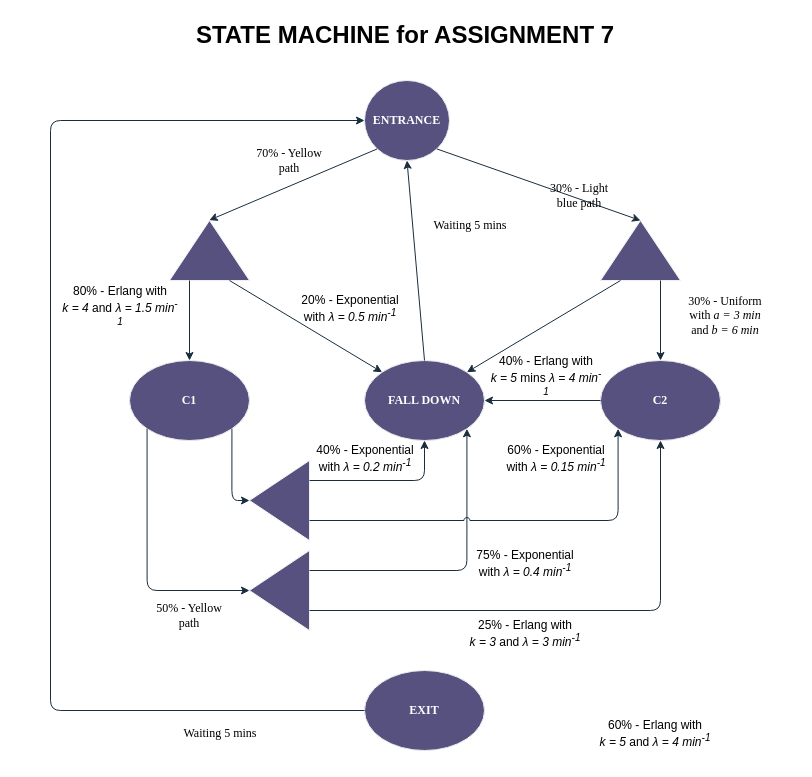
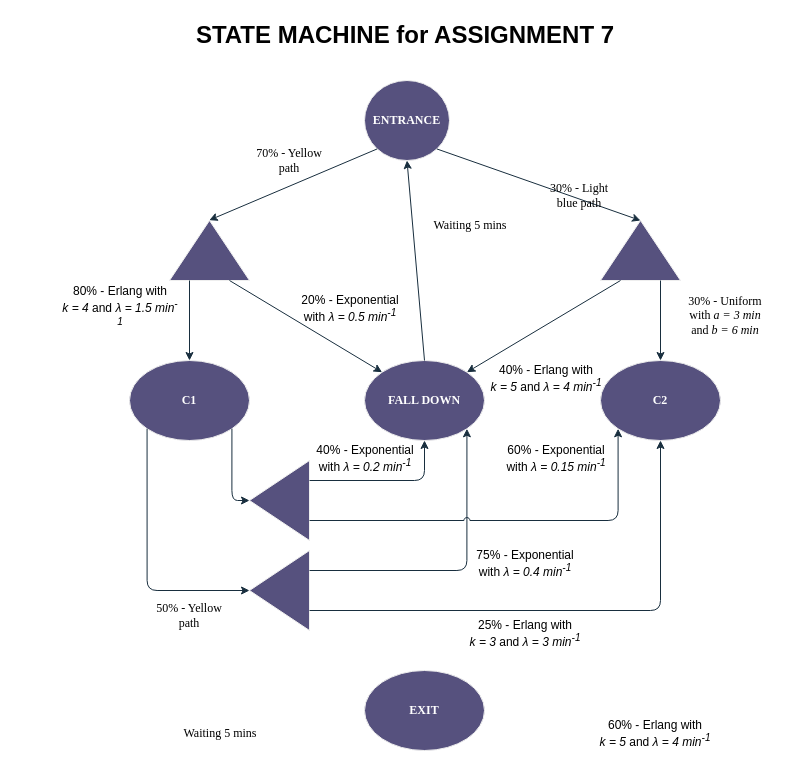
  <mxCell id="0" />
  <mxCell id="1" parent="0" />
  <mxCell id="2" value="&lt;b&gt;&lt;font face=&quot;Verdana&quot;&gt;ENTRANCE&lt;/font&gt;&lt;/b&gt;" style="ellipse;whiteSpace=wrap;html=1;rounded=1;labelBackgroundColor=none;fillColor=#56517E;strokeColor=#EEEEEE;fontColor=#FFFFFF;" parent="1" vertex="1"><mxGeometry x="364" y="80" width="85" height="80" as="geometry" /></mxCell>
  <mxCell id="3" value="&lt;b&gt;&lt;font face=&quot;Verdana&quot;&gt;C2&lt;/font&gt;&lt;/b&gt;" style="ellipse;whiteSpace=wrap;html=1;rounded=1;labelBackgroundColor=none;fillColor=#56517E;strokeColor=#EEEEEE;fontColor=#FFFFFF;flipV=0;flipH=0;direction=east;" parent="1" vertex="1"><mxGeometry x="600" y="360" width="120" height="80" as="geometry" /></mxCell>
  <mxCell id="4" value="&lt;b&gt;&lt;font face=&quot;Verdana&quot;&gt;C1&lt;/font&gt;&lt;/b&gt;" style="ellipse;whiteSpace=wrap;html=1;rounded=1;labelBackgroundColor=none;fillColor=#56517E;strokeColor=#EEEEEE;fontColor=#FFFFFF;flipV=0;flipH=0;direction=east;" parent="1" vertex="1"><mxGeometry x="129" y="360" width="120" height="80" as="geometry" /></mxCell>
  <mxCell id="5" value="&lt;font face=&quot;Verdana&quot;&gt;&lt;b&gt;EXIT&lt;/b&gt;&lt;/font&gt;" style="ellipse;whiteSpace=wrap;html=1;rounded=1;labelBackgroundColor=none;fillColor=#56517E;strokeColor=#EEEEEE;fontColor=#FFFFFF;" parent="1" vertex="1"><mxGeometry x="364" y="670" width="120" height="80" as="geometry" /></mxCell>
  <mxCell id="6" value="&lt;font face=&quot;Verdana&quot;&gt;&lt;b&gt;FALL DOWN&lt;br&gt;&lt;/b&gt;&lt;/font&gt;" style="ellipse;whiteSpace=wrap;html=1;rounded=1;labelBackgroundColor=none;fillColor=#56517E;strokeColor=#EEEEEE;fontColor=#FFFFFF;flipV=0;flipH=0;direction=east;" parent="1" vertex="1"><mxGeometry x="364" y="360" width="120" height="80" as="geometry" /></mxCell>
  <mxCell id="7" value="" style="triangle;whiteSpace=wrap;html=1;strokeColor=#EEEEEE;fontColor=#FFFFFF;fillColor=#56517E;direction=north;flipV=0;flipH=0;labelBackgroundColor=none;" parent="1" vertex="1"><mxGeometry x="169" y="220" width="80" height="60" as="geometry" /></mxCell>
  <mxCell id="8" value="" style="triangle;whiteSpace=wrap;html=1;strokeColor=#EEEEEE;fontColor=#FFFFFF;fillColor=#56517E;direction=north;flipV=0;flipH=0;labelBackgroundColor=none;" parent="1" vertex="1"><mxGeometry x="600" y="220" width="80" height="60" as="geometry" /></mxCell>
  <mxCell id="9" value="" style="endArrow=classic;html=1;rounded=0;strokeColor=#182E3E;exitX=0;exitY=1;exitDx=0;exitDy=0;entryX=1.005;entryY=0.497;entryDx=0;entryDy=0;entryPerimeter=0;labelBackgroundColor=none;fontColor=default;" parent="1" source="2" target="7" edge="1"><mxGeometry width="50" height="50" relative="1" as="geometry"><mxPoint x="219" y="280" as="sourcePoint" /><mxPoint x="289" y="300" as="targetPoint" /></mxGeometry></mxCell>
  <mxCell id="10" value="" style="endArrow=classic;html=1;rounded=0;strokeColor=#182E3E;exitX=1;exitY=1;exitDx=0;exitDy=0;entryX=1;entryY=0.5;entryDx=0;entryDy=0;entryPerimeter=0;labelBackgroundColor=none;fontColor=default;" parent="1" source="2" target="8" edge="1"><mxGeometry width="50" height="50" relative="1" as="geometry"><mxPoint x="229" y="361" as="sourcePoint" /><mxPoint x="337" y="339" as="targetPoint" /></mxGeometry></mxCell>
  <mxCell id="11" value="" style="endArrow=classic;html=1;rounded=0;strokeColor=#182E3E;entryX=0;entryY=0;entryDx=0;entryDy=0;exitX=0;exitY=0.75;exitDx=0;exitDy=0;labelBackgroundColor=none;fontColor=default;" parent="1" source="7" target="6" edge="1"><mxGeometry width="50" height="50" relative="1" as="geometry"><mxPoint x="144" y="420" as="sourcePoint" /><mxPoint x="194" y="370" as="targetPoint" /></mxGeometry></mxCell>
  <mxCell id="12" value="" style="endArrow=classic;html=1;rounded=0;strokeColor=#182E3E;exitX=0;exitY=0.25;exitDx=0;exitDy=0;entryX=0.5;entryY=0;entryDx=0;entryDy=0;labelBackgroundColor=none;fontColor=default;" parent="1" source="7" target="4" edge="1"><mxGeometry width="50" height="50" relative="1" as="geometry"><mxPoint x="374" y="260" as="sourcePoint" /><mxPoint x="424" y="210" as="targetPoint" /></mxGeometry></mxCell>
  <mxCell id="13" value="&lt;font face=&quot;Verdana&quot; color=&quot;#000000&quot;&gt;70% - Yellow path&lt;/font&gt;" style="text;html=1;strokeColor=none;fillColor=none;align=center;verticalAlign=middle;whiteSpace=wrap;rounded=0;fontColor=#FFFFFF;labelBackgroundColor=none;" parent="1" vertex="1"><mxGeometry x="249" y="145" width="80" height="30" as="geometry" /></mxCell>
  <mxCell id="14" value="&lt;font face=&quot;Verdana&quot; color=&quot;#000000&quot;&gt;30% - Light blue path&lt;br&gt;&lt;/font&gt;" style="text;html=1;strokeColor=none;fillColor=none;align=center;verticalAlign=middle;whiteSpace=wrap;rounded=0;fontColor=#FFFFFF;labelBackgroundColor=none;" parent="1" vertex="1"><mxGeometry x="539" y="180" width="80" height="30" as="geometry" /></mxCell>
  <mxCell id="15" value="&lt;font color=&quot;#000000&quot;&gt;20% - Exponential &lt;br&gt;with &lt;/font&gt;&lt;font color=&quot;#000000&quot;&gt;&lt;i&gt;λ = 0.5 min&lt;sup&gt;-1&lt;br&gt;&lt;/sup&gt;&lt;/i&gt;&lt;/font&gt;" style="text;html=1;strokeColor=none;fillColor=none;align=center;verticalAlign=middle;whiteSpace=wrap;rounded=0;fontColor=#FFFFFF;flipV=0;flipH=0;direction=south;labelBackgroundColor=none;" parent="1" vertex="1"><mxGeometry x="285" y="285" width="130" height="45" as="geometry" /></mxCell>
  <mxCell id="16" value="&lt;font color=&quot;#000000&quot;&gt;80% - Erlang with &lt;br&gt;&lt;/font&gt;&lt;font color=&quot;#000000&quot;&gt;&lt;i&gt;k = 4&lt;/i&gt; and &lt;i&gt;λ = 1.5 min&lt;sup&gt;-1&lt;br&gt;&lt;/sup&gt;&lt;/i&gt;&lt;/font&gt;" style="text;html=1;strokeColor=none;fillColor=none;align=center;verticalAlign=middle;whiteSpace=wrap;rounded=0;fontColor=#FFFFFF;flipV=0;flipH=0;direction=south;labelBackgroundColor=none;" parent="1" vertex="1"><mxGeometry x="60" y="285" width="120" height="45" as="geometry" /></mxCell>
  <mxCell id="17" value="" style="endArrow=classic;html=1;rounded=0;strokeColor=#182E3E;exitX=0;exitY=0.75;exitDx=0;exitDy=0;entryX=0.5;entryY=0;entryDx=0;entryDy=0;labelBackgroundColor=none;fontColor=default;" parent="1" source="8" target="3" edge="1"><mxGeometry width="50" height="50" relative="1" as="geometry"><mxPoint x="739" y="360" as="sourcePoint" /><mxPoint x="364" y="460" as="targetPoint" /></mxGeometry></mxCell>
  <mxCell id="18" value="" style="endArrow=classic;html=1;rounded=0;strokeColor=#182E3E;entryX=1;entryY=0;entryDx=0;entryDy=0;exitX=0;exitY=0.25;exitDx=0;exitDy=0;labelBackgroundColor=none;fontColor=default;" parent="1" source="8" target="6" edge="1"><mxGeometry width="50" height="50" relative="1" as="geometry"><mxPoint x="374" y="400" as="sourcePoint" /><mxPoint x="424" y="350" as="targetPoint" /></mxGeometry></mxCell>
  <mxCell id="19" value="&lt;font face=&quot;Verdana&quot; color=&quot;#000000&quot;&gt;30% - Uniform &lt;br&gt;with&lt;i&gt; a = 3 min&lt;br&gt;&lt;/i&gt; and &lt;i&gt;b = 6 min&lt;br&gt;&lt;/i&gt;&lt;/font&gt;" style="text;html=1;strokeColor=none;fillColor=none;align=center;verticalAlign=middle;whiteSpace=wrap;rounded=0;fontColor=#FFFFFF;labelBackgroundColor=none;" parent="1" vertex="1"><mxGeometry x="660" y="285" width="130" height="60" as="geometry" /></mxCell>
  <mxCell id="20" value="&lt;font color=&quot;#000000&quot;&gt;25% - Erlang with &lt;br&gt;&lt;/font&gt;&lt;font color=&quot;#000000&quot;&gt;&lt;i&gt;k = 3&lt;/i&gt; and &lt;i&gt;λ = 3 min&lt;sup&gt;-1&lt;br&gt;&lt;/sup&gt;&lt;/i&gt;&lt;/font&gt;" style="text;html=1;strokeColor=none;fillColor=none;align=center;verticalAlign=middle;whiteSpace=wrap;rounded=0;fontColor=#FFFFFF;flipV=0;flipH=0;direction=south;labelBackgroundColor=none;" parent="1" vertex="1"><mxGeometry x="460" y="610" width="130" height="45" as="geometry" /></mxCell>
  <mxCell id="21" value="&lt;font color=&quot;#000000&quot;&gt;75% - Exponential&lt;br&gt;with &lt;/font&gt;&lt;font color=&quot;#000000&quot;&gt;&lt;i&gt;λ = 0.4 min&lt;sup&gt;-1&lt;br&gt;&lt;/sup&gt;&lt;/i&gt;&lt;/font&gt;" style="text;html=1;strokeColor=none;fillColor=none;align=center;verticalAlign=middle;whiteSpace=wrap;rounded=0;fontColor=#FFFFFF;flipV=0;flipH=0;direction=east;labelBackgroundColor=none;" parent="1" vertex="1"><mxGeometry x="460" y="540" width="130" height="45" as="geometry" /></mxCell>
  <mxCell id="22" value="" style="triangle;whiteSpace=wrap;html=1;strokeColor=#EEEEEE;fontColor=#FFFFFF;fillColor=#56517E;direction=west;flipV=0;flipH=0;labelBackgroundColor=none;" parent="1" vertex="1"><mxGeometry x="249" y="550" width="60" height="80" as="geometry" /></mxCell>
  <mxCell id="23" value="" style="endArrow=classic;html=1;strokeColor=#182E3E;entryX=1;entryY=0.5;entryDx=0;entryDy=0;exitX=0;exitY=1;exitDx=0;exitDy=0;edgeStyle=orthogonalEdgeStyle;rounded=1;labelBackgroundColor=none;fontColor=default;" parent="1" source="4" target="22" edge="1"><mxGeometry width="50" height="50" relative="1" as="geometry"><mxPoint x="160" y="555" as="sourcePoint" /><mxPoint x="210" y="505" as="targetPoint" /></mxGeometry></mxCell>
  <mxCell id="24" value="" style="triangle;whiteSpace=wrap;html=1;strokeColor=#EEEEEE;fontColor=#FFFFFF;fillColor=#56517E;direction=west;flipV=0;flipH=0;labelBackgroundColor=none;" parent="1" vertex="1"><mxGeometry x="249" y="460" width="60" height="80" as="geometry" /></mxCell>
  <mxCell id="25" value="" style="endArrow=classic;html=1;rounded=1;strokeColor=#182E3E;exitX=1;exitY=1;exitDx=0;exitDy=0;entryX=1;entryY=0.5;entryDx=0;entryDy=0;edgeStyle=orthogonalEdgeStyle;labelBackgroundColor=none;fontColor=default;" parent="1" source="4" target="24" edge="1"><mxGeometry width="50" height="50" relative="1" as="geometry"><mxPoint x="180" y="500" as="sourcePoint" /><mxPoint x="230" y="450" as="targetPoint" /></mxGeometry></mxCell>
  <mxCell id="26" value="&lt;font face=&quot;Verdana&quot; color=&quot;#000000&quot;&gt;50% - Yellow path&lt;/font&gt;" style="text;html=1;strokeColor=none;fillColor=none;align=center;verticalAlign=middle;whiteSpace=wrap;rounded=0;fontColor=#FFFFFF;labelBackgroundColor=none;" parent="1" vertex="1"><mxGeometry x="149" y="600" width="80" height="30" as="geometry" /></mxCell>
  <mxCell id="27" value="" style="endArrow=classic;html=1;rounded=1;strokeColor=#182E3E;exitX=0;exitY=0.25;exitDx=0;exitDy=0;entryX=0.5;entryY=1;entryDx=0;entryDy=0;edgeStyle=orthogonalEdgeStyle;labelBackgroundColor=none;fontColor=default;" parent="1" source="22" target="3" edge="1"><mxGeometry width="50" height="50" relative="1" as="geometry"><mxPoint x="370" y="590" as="sourcePoint" /><mxPoint x="420" y="540" as="targetPoint" /></mxGeometry></mxCell>
  <mxCell id="28" value="" style="endArrow=classic;html=1;rounded=1;strokeColor=#182E3E;exitX=0;exitY=0.75;exitDx=0;exitDy=0;entryX=1;entryY=1;entryDx=0;entryDy=0;edgeStyle=orthogonalEdgeStyle;labelBackgroundColor=none;fontColor=default;" parent="1" source="22" target="6" edge="1"><mxGeometry width="50" height="50" relative="1" as="geometry"><mxPoint x="380" y="530" as="sourcePoint" /><mxPoint x="430" y="480" as="targetPoint" /></mxGeometry></mxCell>
  <mxCell id="29" value="&lt;font color=&quot;#000000&quot;&gt;40% - Exponential&lt;br&gt;with &lt;/font&gt;&lt;font color=&quot;#000000&quot;&gt;&lt;i&gt;λ = 0.2 min&lt;sup&gt;-1&lt;br&gt;&lt;/sup&gt;&lt;/i&gt;&lt;/font&gt;" style="text;html=1;strokeColor=none;fillColor=none;align=center;verticalAlign=middle;whiteSpace=wrap;rounded=0;fontColor=#FFFFFF;flipV=0;flipH=0;direction=east;labelBackgroundColor=none;" parent="1" vertex="1"><mxGeometry x="300" y="435" width="130" height="45" as="geometry" /></mxCell>
  <mxCell id="30" value="" style="endArrow=classic;html=1;rounded=1;strokeColor=#182E3E;exitX=0;exitY=0.75;exitDx=0;exitDy=0;entryX=0.5;entryY=1;entryDx=0;entryDy=0;edgeStyle=orthogonalEdgeStyle;labelBackgroundColor=none;fontColor=default;" parent="1" source="24" target="6" edge="1"><mxGeometry width="50" height="50" relative="1" as="geometry"><mxPoint x="370" y="530" as="sourcePoint" /><mxPoint x="420" y="480" as="targetPoint" /></mxGeometry></mxCell>
  <mxCell id="31" value="" style="endArrow=classic;html=1;rounded=1;strokeColor=#182E3E;exitX=0;exitY=0.25;exitDx=0;exitDy=0;entryX=0;entryY=1;entryDx=0;entryDy=0;edgeStyle=orthogonalEdgeStyle;jumpStyle=arc;labelBackgroundColor=none;fontColor=default;" parent="1" source="24" target="3" edge="1"><mxGeometry width="50" height="50" relative="1" as="geometry"><mxPoint x="390" y="550" as="sourcePoint" /><mxPoint x="440" y="500" as="targetPoint" /></mxGeometry></mxCell>
  <mxCell id="32" value="&lt;font color=&quot;#000000&quot;&gt;60% - Exponential&lt;br&gt;with &lt;/font&gt;&lt;font color=&quot;#000000&quot;&gt;&lt;i&gt;λ = 0.15 min&lt;sup&gt;-1&lt;br&gt;&lt;/sup&gt;&lt;/i&gt;&lt;/font&gt;" style="text;html=1;strokeColor=none;fillColor=none;align=center;verticalAlign=middle;whiteSpace=wrap;rounded=0;fontColor=#FFFFFF;flipV=0;flipH=0;direction=east;labelBackgroundColor=none;" parent="1" vertex="1"><mxGeometry x="491" y="435" width="130" height="45" as="geometry" /></mxCell>
  <mxCell id="33" value="&lt;font color=&quot;#000000&quot;&gt;60% - Erlang with &lt;br&gt;&lt;/font&gt;&lt;font color=&quot;#000000&quot;&gt;&lt;i&gt;k = 5&lt;/i&gt; and &lt;i&gt;λ = 4 min&lt;sup&gt;-1&lt;br&gt;&lt;/sup&gt;&lt;/i&gt;&lt;/font&gt;" style="text;html=1;strokeColor=none;fillColor=none;align=center;verticalAlign=middle;whiteSpace=wrap;rounded=0;fontColor=#FFFFFF;flipV=0;flipH=0;direction=south;labelBackgroundColor=none;" parent="1" vertex="1"><mxGeometry x="590" y="710" width="130" height="45" as="geometry" /></mxCell>
- <mxCell id="34" value="" style="endArrow=classic;html=1;rounded=0;strokeColor=#182E3E;entryX=1;entryY=0.5;entryDx=0;entryDy=0;exitX=0;exitY=0.5;exitDx=0;exitDy=0;labelBackgroundColor=none;fontColor=default;" parent="1" source="3" target="6" edge="1"><mxGeometry width="50" height="50" relative="1" as="geometry"><mxPoint x="550" y="440" as="sourcePoint" /><mxPoint x="600" y="390" as="targetPoint" /></mxGeometry></mxCell>
- <mxCell id="35" value="&lt;font color=&quot;#000000&quot;&gt;40% - Erlang with &lt;br&gt;&lt;/font&gt;&lt;font color=&quot;#000000&quot;&gt;&lt;i&gt;k = 5&lt;/i&gt; mins &lt;i&gt;λ = 4 min&lt;sup&gt;-1&lt;br&gt;&lt;/sup&gt;&lt;/i&gt;&lt;/font&gt;" style="text;html=1;strokeColor=none;fillColor=none;align=center;verticalAlign=middle;whiteSpace=wrap;rounded=0;fontColor=#FFFFFF;flipV=0;flipH=0;direction=south;labelBackgroundColor=none;" parent="1" vertex="1"><mxGeometry x="488" y="355" width="116" height="45" as="geometry" /></mxCell>
+ <mxCell id="35" value="&lt;font color=&quot;#000000&quot;&gt;40% - Erlang with &lt;br&gt;&lt;/font&gt;&lt;font color=&quot;#000000&quot;&gt;&lt;i&gt;k = 5&lt;/i&gt; and &lt;i&gt;λ = 4 min&lt;sup&gt;-1&lt;br&gt;&lt;/sup&gt;&lt;/i&gt;&lt;/font&gt;" style="text;html=1;strokeColor=none;fillColor=none;align=center;verticalAlign=middle;whiteSpace=wrap;rounded=0;fontColor=#FFFFFF;flipV=0;flipH=0;direction=south;labelBackgroundColor=none;" parent="1" vertex="1"><mxGeometry x="488" y="355" width="116" height="45" as="geometry" /></mxCell>
  <mxCell id="36" value="" style="endArrow=classic;html=1;rounded=0;strokeColor=#182E3E;exitX=0.5;exitY=0;exitDx=0;exitDy=0;entryX=0.5;entryY=1;entryDx=0;entryDy=0;labelBackgroundColor=none;fontColor=default;" parent="1" source="6" target="2" edge="1"><mxGeometry width="50" height="50" relative="1" as="geometry"><mxPoint x="430" y="270" as="sourcePoint" /><mxPoint x="480" y="220" as="targetPoint" /></mxGeometry></mxCell>
  <mxCell id="37" value="&lt;font color=&quot;#000000&quot; face=&quot;Verdana&quot;&gt;Waiting 5 mins&lt;br&gt;&lt;/font&gt;" style="text;html=1;strokeColor=none;fillColor=none;align=center;verticalAlign=middle;whiteSpace=wrap;rounded=0;fontColor=#FFFFFF;labelBackgroundColor=none;" parent="1" vertex="1"><mxGeometry x="430" y="210" width="80" height="30" as="geometry" /></mxCell>
- <mxCell id="38" value="" style="endArrow=classic;html=1;rounded=1;strokeColor=#182E3E;exitX=0;exitY=0.5;exitDx=0;exitDy=0;entryX=0;entryY=0.5;entryDx=0;entryDy=0;edgeStyle=orthogonalEdgeStyle;labelBackgroundColor=none;fontColor=default;" parent="1" source="5" target="2" edge="1"><mxGeometry width="50" height="50" relative="1" as="geometry"><mxPoint x="190" y="720" as="sourcePoint" /><mxPoint x="240" y="670" as="targetPoint" /><Array as="points"><mxPoint x="50" y="710" /><mxPoint x="50" y="120" /></Array></mxGeometry></mxCell>
  <mxCell id="39" value="&lt;font color=&quot;#000000&quot; face=&quot;Verdana&quot;&gt;Waiting 5 mins&lt;br&gt;&lt;/font&gt;" style="text;html=1;strokeColor=none;fillColor=none;align=center;verticalAlign=middle;whiteSpace=wrap;rounded=0;fontColor=#FFFFFF;labelBackgroundColor=none;" parent="1" vertex="1"><mxGeometry x="180" y="710" width="80" height="45" as="geometry" /></mxCell>
  <mxCell id="40" value="&lt;b&gt;&lt;font style=&quot;font-size: 24px;&quot;&gt;STATE MACHINE for ASSIGNMENT 7&lt;/font&gt;&lt;/b&gt;" style="text;html=1;strokeColor=none;fillColor=none;align=center;verticalAlign=middle;whiteSpace=wrap;rounded=0;" parent="1" vertex="1"><mxGeometry x="20" y="20" width="770" height="30" as="geometry" /></mxCell>
